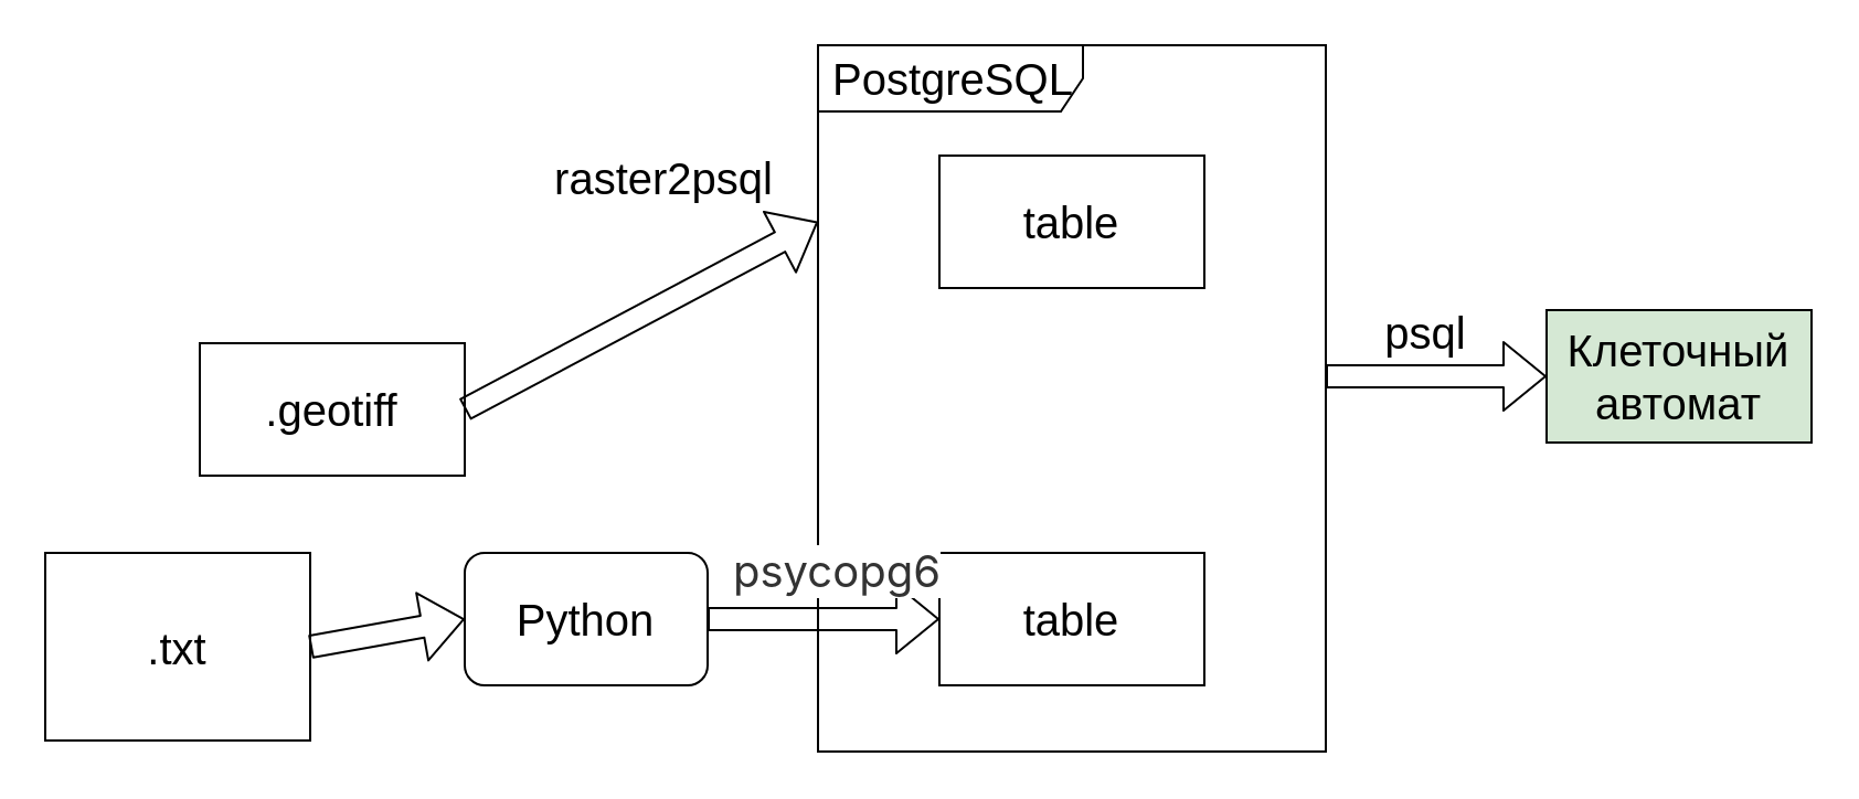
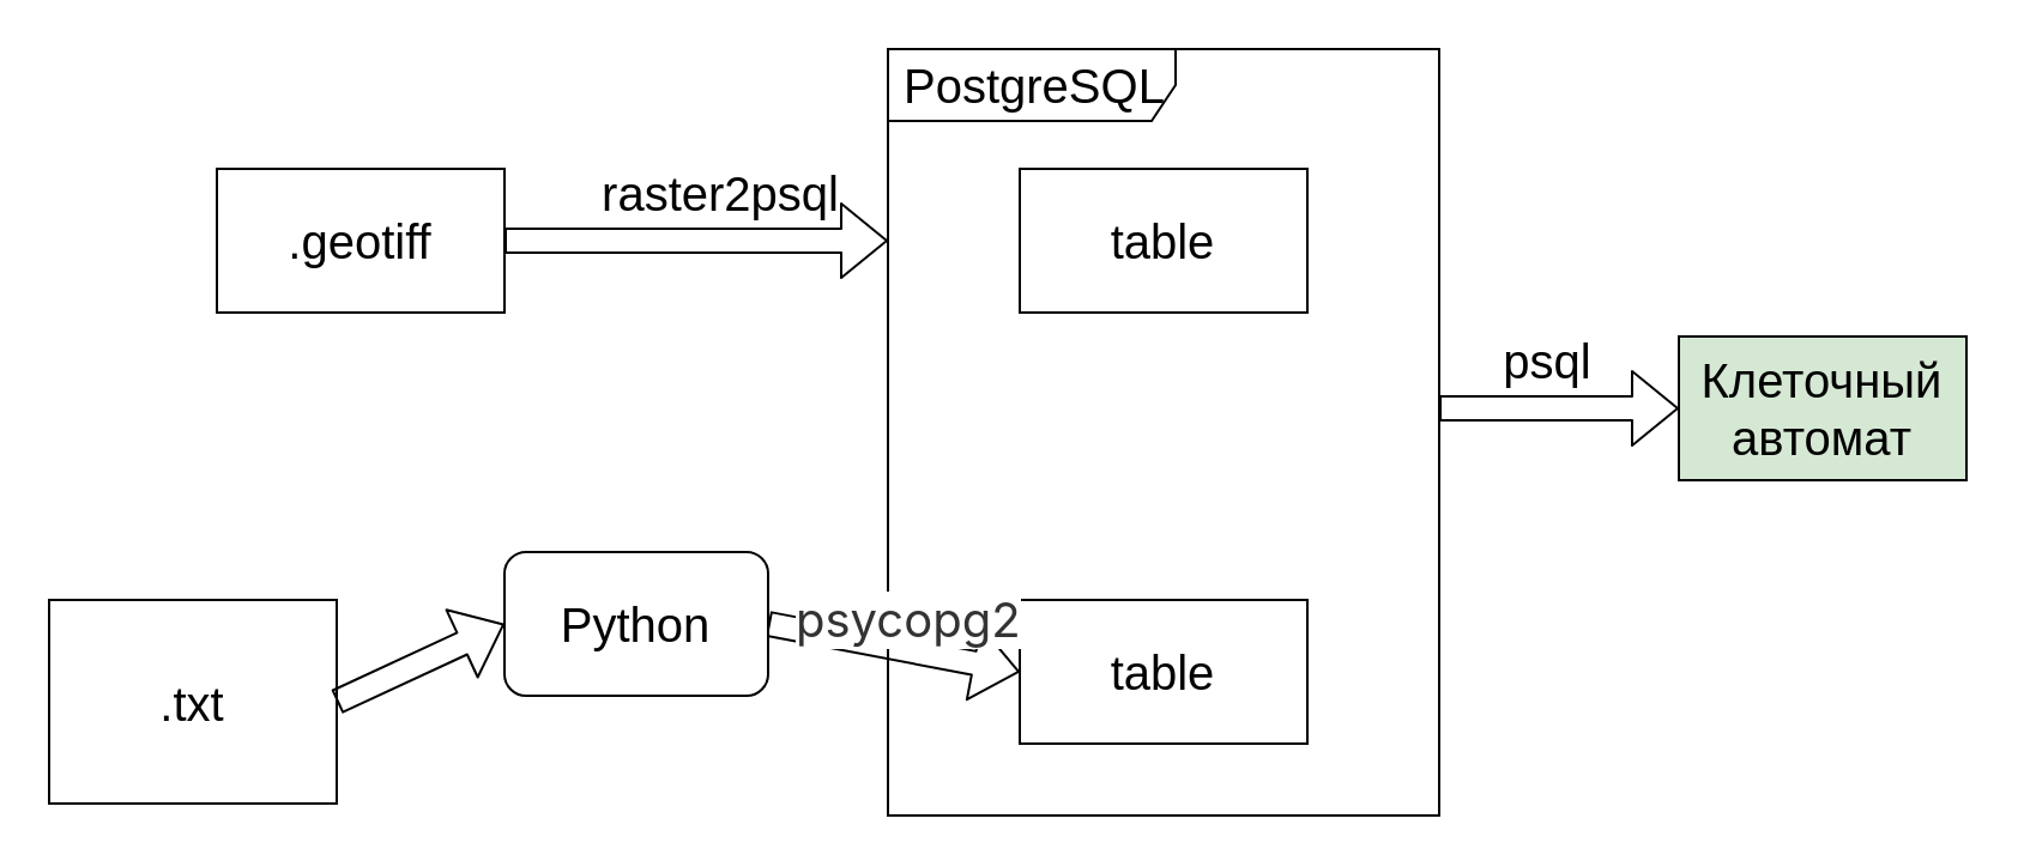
  <mxCell id="0" />
  <mxCell id="1" parent="0" />
  <mxCell id="2" value="PostgreSQL" style="shape=umlFrame;whiteSpace=wrap;html=1;width=120;height=30;boundedLbl=1;verticalAlign=middle;align=left;spacingLeft=5;fontSize=20;" parent="1" vertex="1"><mxGeometry x="370" y="20" width="230" height="320" as="geometry" /></mxCell>
- <mxCell id="3" value="&lt;font style=&quot;font-size: 20px;&quot;&gt;.geotiff&lt;/font&gt;" style="rounded=0;whiteSpace=wrap;html=1;" parent="1" vertex="1"><mxGeometry x="90" y="155" width="120" height="60" as="geometry" /></mxCell>
+ <mxCell id="3" value="&lt;font style=&quot;font-size: 20px;&quot;&gt;.geotiff&lt;/font&gt;" style="rounded=0;whiteSpace=wrap;html=1;" parent="1" vertex="1"><mxGeometry x="90" y="70" width="120" height="60" as="geometry" /></mxCell>
  <mxCell id="4" value="&lt;font style=&quot;font-size: 20px;&quot;&gt;table&lt;/font&gt;" style="rounded=0;whiteSpace=wrap;html=1;" parent="1" vertex="1"><mxGeometry x="425" y="70" width="120" height="60" as="geometry" /></mxCell>
  <mxCell id="5" value="&lt;font style=&quot;font-size: 20px;&quot;&gt;.txt&lt;br&gt;&lt;/font&gt;" style="rounded=0;whiteSpace=wrap;html=1;" parent="1" vertex="1"><mxGeometry x="20" y="250" width="120" height="85" as="geometry" /></mxCell>
  <mxCell id="6" value="" style="shape=flexArrow;endArrow=classic;html=1;fontSize=20;exitX=1;exitY=0.5;exitDx=0;exitDy=0;" parent="1" source="3" edge="1"><mxGeometry width="50" height="50" relative="1" as="geometry"><mxPoint x="570" y="140" as="sourcePoint" /><mxPoint x="370" y="100" as="targetPoint" /></mxGeometry></mxCell>
  <mxCell id="7" value="raster2psql" style="text;html=1;align=center;verticalAlign=middle;resizable=0;points=[];autosize=1;strokeColor=none;fillColor=none;fontSize=20;" parent="1" vertex="1"><mxGeometry x="240" y="60" width="120" height="40" as="geometry" /></mxCell>
  <mxCell id="8" value="&lt;font style=&quot;font-size: 20px;&quot;&gt;table&lt;/font&gt;" style="rounded=0;whiteSpace=wrap;html=1;" parent="1" vertex="1"><mxGeometry x="425" y="250" width="120" height="60" as="geometry" /></mxCell>
  <mxCell id="9" value="" style="shape=flexArrow;endArrow=classic;html=1;fontSize=20;entryX=0;entryY=0.5;entryDx=0;entryDy=0;exitX=1;exitY=0.5;exitDx=0;exitDy=0;" parent="1" source="13" target="8" edge="1"><mxGeometry width="50" height="50" relative="1" as="geometry"><mxPoint x="327" y="282" as="sourcePoint" /><mxPoint x="370" y="280" as="targetPoint" /></mxGeometry></mxCell>
  <mxCell id="10" value="&lt;font style=&quot;font-size: 20px;&quot;&gt;Клеточный автомат&lt;/font&gt;" style="rounded=0;whiteSpace=wrap;html=1;fillColor=#d5e8d4;" parent="1" vertex="1"><mxGeometry x="700" y="140" width="120" height="60" as="geometry" /></mxCell>
  <mxCell id="11" value="" style="shape=flexArrow;endArrow=classic;html=1;fontSize=20;entryX=0;entryY=0.5;entryDx=0;entryDy=0;" parent="1" target="10" edge="1"><mxGeometry width="50" height="50" relative="1" as="geometry"><mxPoint x="600" y="170" as="sourcePoint" /><mxPoint x="435" y="290" as="targetPoint" /></mxGeometry></mxCell>
  <mxCell id="12" value="psql" style="text;html=1;align=center;verticalAlign=middle;resizable=0;points=[];autosize=1;strokeColor=none;fillColor=none;fontSize=20;" parent="1" vertex="1"><mxGeometry x="610" y="130" width="70" height="40" as="geometry" /></mxCell>
- <mxCell id="13" value="&lt;font style=&quot;font-size: 20px;&quot;&gt;Python&lt;/font&gt;" style="rounded=1;whiteSpace=wrap;html=1;" parent="1" vertex="1"><mxGeometry x="210" y="250" width="110" height="60" as="geometry" /></mxCell>
+ <mxCell id="13" value="&lt;font style=&quot;font-size: 20px;&quot;&gt;Python&lt;/font&gt;" style="rounded=1;whiteSpace=wrap;html=1;" parent="1" vertex="1"><mxGeometry x="210" y="230" width="110" height="60" as="geometry" /></mxCell>
  <mxCell id="14" value="" style="shape=flexArrow;endArrow=classic;html=1;fontSize=20;exitX=1;exitY=0.5;exitDx=0;exitDy=0;entryX=0;entryY=0.5;entryDx=0;entryDy=0;" parent="1" source="5" target="13" edge="1"><mxGeometry width="50" height="50" relative="1" as="geometry"><mxPoint x="180" y="280" as="sourcePoint" /><mxPoint x="220" y="280" as="targetPoint" /></mxGeometry></mxCell>
- <mxCell id="15" value="&lt;span style=&quot;color: rgb(51, 51, 51); font-family: &amp;quot;YS Text&amp;quot;, -apple-system, BlinkMacSystemFont, Arial, Helvetica, sans-serif; background-color: rgb(255, 255, 255);&quot;&gt;&lt;font style=&quot;font-size: 20px;&quot;&gt;psycopg6&lt;/font&gt;&lt;/span&gt;" style="text;whiteSpace=wrap;html=1;fontSize=20;" parent="1" vertex="1"><mxGeometry x="330" y="240" width="90" height="50" as="geometry" /></mxCell>
+ <mxCell id="15" value="&lt;span style=&quot;color: rgb(51, 51, 51); font-family: &amp;quot;YS Text&amp;quot;, -apple-system, BlinkMacSystemFont, Arial, Helvetica, sans-serif; background-color: rgb(255, 255, 255);&quot;&gt;&lt;font style=&quot;font-size: 20px;&quot;&gt;psycopg2&lt;/font&gt;&lt;/span&gt;" style="text;whiteSpace=wrap;html=1;fontSize=20;" parent="1" vertex="1"><mxGeometry x="330" y="240" width="90" height="50" as="geometry" /></mxCell>
